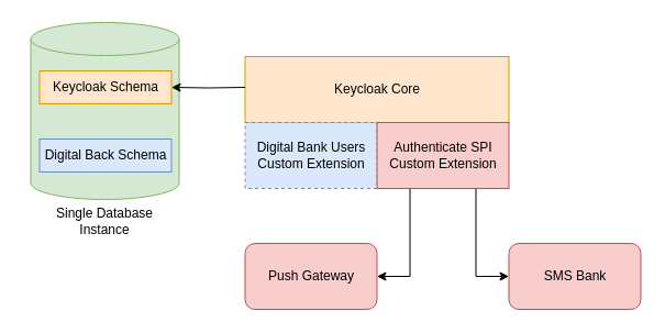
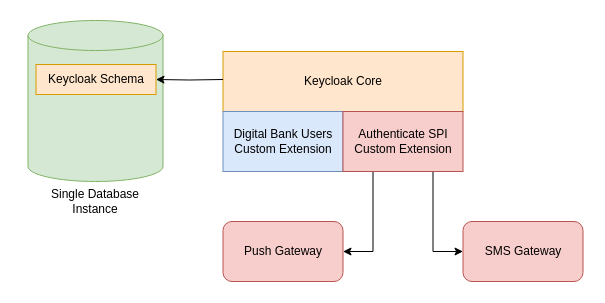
  <mxCell id="0" />
  <mxCell id="1" parent="0" />
  <mxCell id="2" value="" style="shape=cylinder3;whiteSpace=wrap;html=1;boundedLbl=1;backgroundOutline=1;size=15;fillColor=#d5e8d4;strokeColor=#82b366;" vertex="1" parent="1"><mxGeometry x="27.5" y="20" width="135" height="161" as="geometry" /></mxCell>
  <mxCell id="3" value="Keycloak Core" style="rounded=0;whiteSpace=wrap;html=1;fillColor=#ffe6cc;strokeColor=#d79b00;" vertex="1" parent="1"><mxGeometry x="222.5" y="51" width="240" height="60" as="geometry" /></mxCell>
- <mxCell id="4" value="Digital Bank Users&lt;br&gt;Custom Extension" style="rounded=0;whiteSpace=wrap;html=1;fillColor=#dae8fc;strokeColor=#6c8ebf;dashed=1;" vertex="1" parent="1"><mxGeometry x="222.5" y="111" width="120" height="60" as="geometry" /></mxCell>
+ <mxCell id="4" value="Digital Bank Users&lt;br&gt;Custom Extension" style="rounded=0;whiteSpace=wrap;html=1;fillColor=#dae8fc;strokeColor=#6c8ebf;" vertex="1" parent="1"><mxGeometry x="222.5" y="111" width="120" height="60" as="geometry" /></mxCell>
  <mxCell id="5" style="edgeStyle=orthogonalEdgeStyle;rounded=0;orthogonalLoop=1;jettySize=auto;html=1;exitX=0.75;exitY=1;exitDx=0;exitDy=0;entryX=0;entryY=0.5;entryDx=0;entryDy=0;" edge="1" parent="1" source="7" target="8"><mxGeometry relative="1" as="geometry" /></mxCell>
  <mxCell id="6" style="edgeStyle=orthogonalEdgeStyle;rounded=0;orthogonalLoop=1;jettySize=auto;html=1;exitX=0.25;exitY=1;exitDx=0;exitDy=0;entryX=1;entryY=0.5;entryDx=0;entryDy=0;" edge="1" parent="1" source="7" target="9"><mxGeometry relative="1" as="geometry" /></mxCell>
  <mxCell id="7" value="Authenticate SPI&lt;br&gt;Custom Extension" style="rounded=0;whiteSpace=wrap;html=1;fillColor=#f8cecc;strokeColor=#b85450;" vertex="1" parent="1"><mxGeometry x="342.5" y="111" width="120" height="60" as="geometry" /></mxCell>
- <mxCell id="8" value="SMS Bank" style="rounded=1;whiteSpace=wrap;html=1;fillColor=#f8cecc;strokeColor=#b85450;" vertex="1" parent="1"><mxGeometry x="462.5" y="221" width="120" height="60" as="geometry" /></mxCell>
+ <mxCell id="8" value="SMS Gateway" style="rounded=1;whiteSpace=wrap;html=1;fillColor=#f8cecc;strokeColor=#b85450;" vertex="1" parent="1"><mxGeometry x="462.5" y="221" width="120" height="60" as="geometry" /></mxCell>
  <mxCell id="9" value="Push Gateway" style="rounded=1;whiteSpace=wrap;html=1;fillColor=#f8cecc;strokeColor=#b85450;" vertex="1" parent="1"><mxGeometry x="222.5" y="221" width="120" height="60" as="geometry" /></mxCell>
  <mxCell id="10" value="Keycloak Schema" style="rounded=0;whiteSpace=wrap;html=1;fillColor=#ffe6cc;strokeColor=#d79b00;" vertex="1" parent="1"><mxGeometry x="35.5" y="64" width="120" height="30" as="geometry" /></mxCell>
- <mxCell id="11" value="Digital Back Schema" style="rounded=0;whiteSpace=wrap;html=1;fillColor=#dae8fc;strokeColor=#6c8ebf;" vertex="1" parent="1"><mxGeometry x="35.5" y="126" width="120" height="30" as="geometry" /></mxCell>
  <mxCell id="12" style="edgeStyle=orthogonalEdgeStyle;rounded=0;orthogonalLoop=1;jettySize=auto;html=1;entryX=1;entryY=0.5;entryDx=0;entryDy=0;" edge="1" parent="1" target="10"><mxGeometry relative="1" as="geometry"><mxPoint x="222.5" y="79" as="sourcePoint" /><mxPoint x="182.5" y="79" as="targetPoint" /></mxGeometry></mxCell>
  <mxCell id="13" value="Single Database &lt;br&gt;Instance" style="text;html=1;strokeColor=none;fillColor=none;align=center;verticalAlign=middle;whiteSpace=wrap;rounded=0;fontStyle=0" vertex="1" parent="1"><mxGeometry x="20" y="191" width="150" height="20" as="geometry" /></mxCell>
